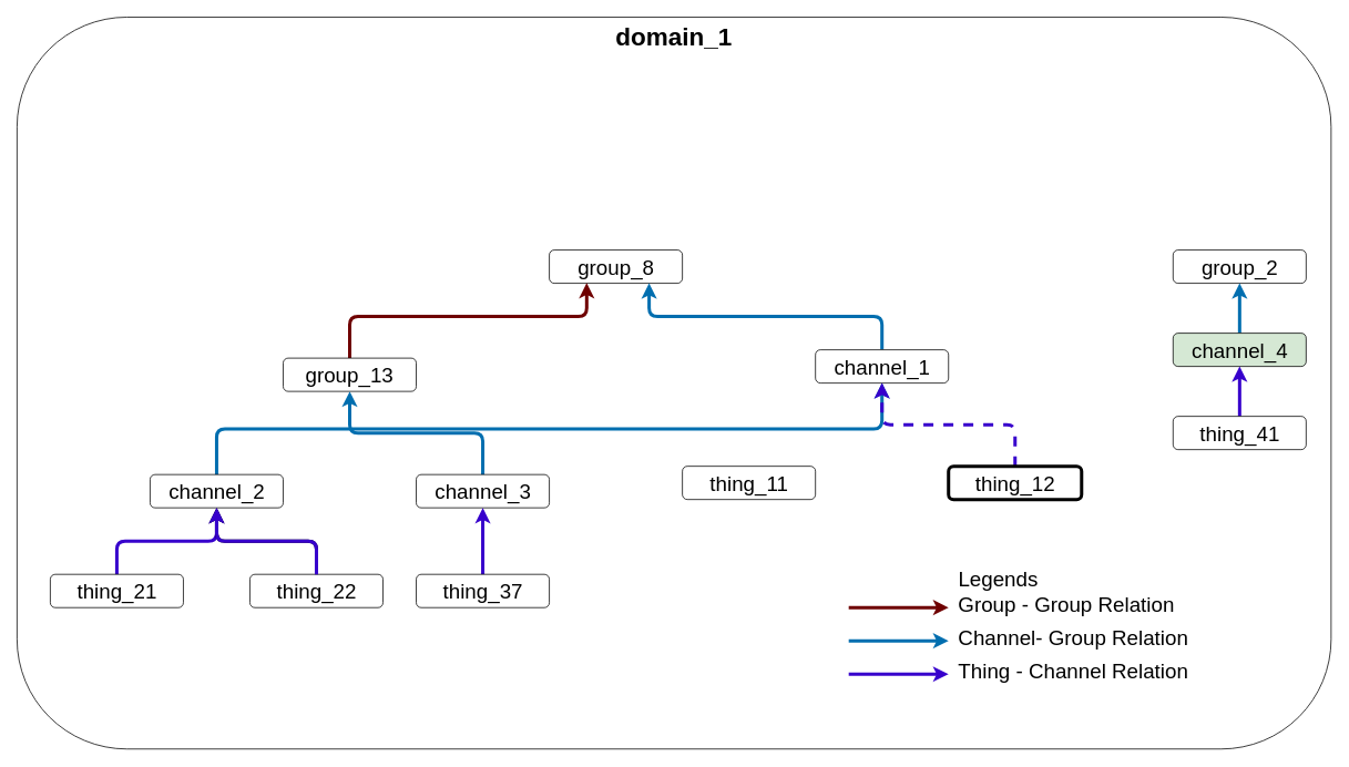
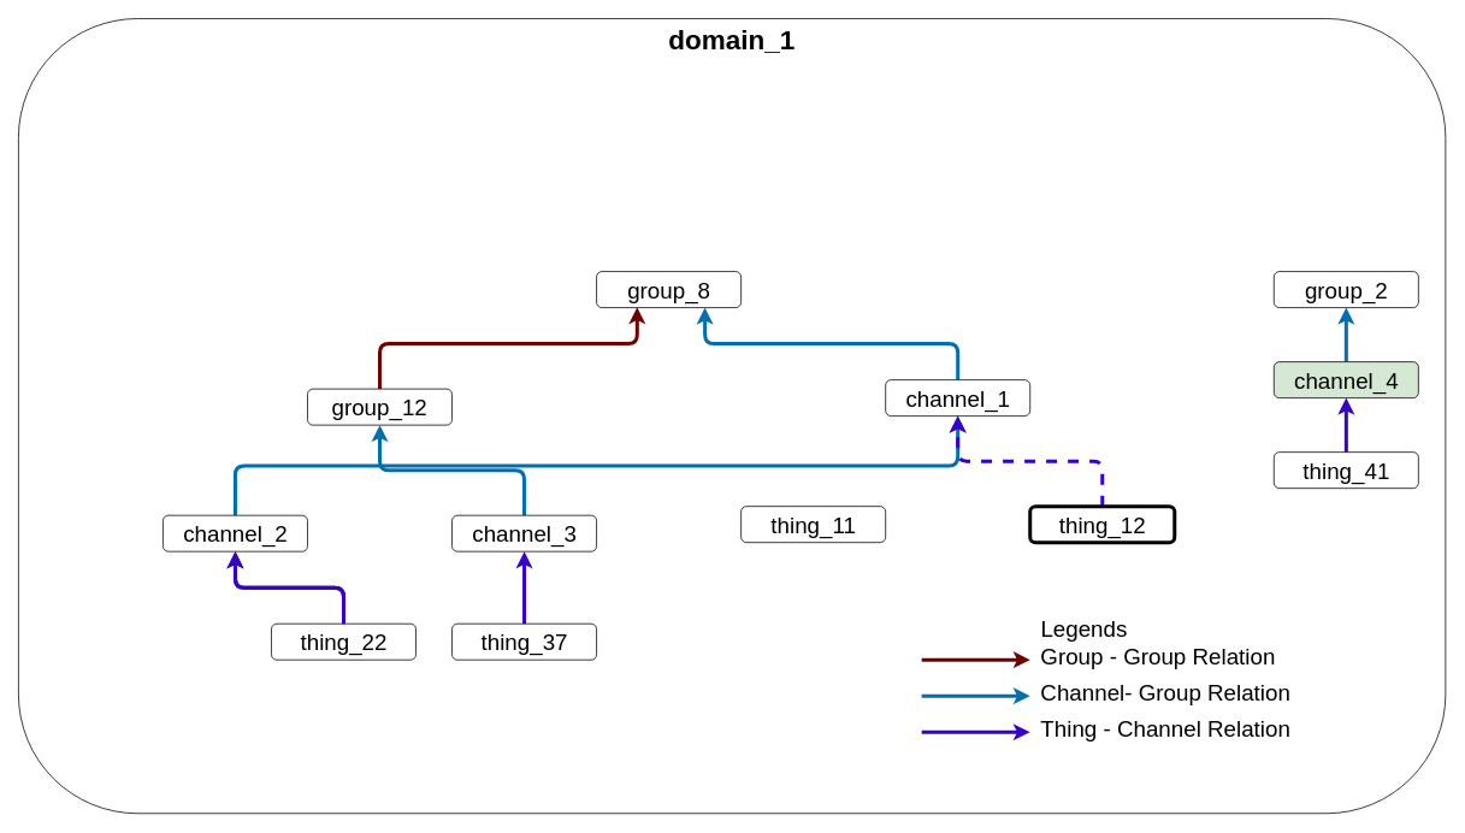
  <mxCell id="0" />
  <mxCell id="1" style="locked=1;" parent="0" />
  <mxCell id="2" value="Domain_1_container" style="locked=1;" parent="0" />
  <mxCell id="3" value="&lt;font style=&quot;font-size: 30px;&quot;&gt;&lt;b style=&quot;&quot;&gt;domain_1&lt;/b&gt;&lt;/font&gt;" style="rounded=1;whiteSpace=wrap;html=1;verticalAlign=top;" parent="2" vertex="1"><mxGeometry x="20" y="20" width="1580" height="880" as="geometry" /></mxCell>
  <mxCell id="4" value="Domain_1_entities" style="locked=1;" parent="0" />
  <mxCell id="5" value="group_8" style="rounded=1;html=1;fontSize=25;" parent="4" vertex="1"><mxGeometry x="660" y="300" width="160" height="40" as="geometry" /></mxCell>
  <mxCell id="6" style="edgeStyle=elbowEdgeStyle;rounded=1;elbow=vertical;html=1;entryX=0.281;entryY=0.988;entryDx=0;entryDy=0;fontSize=20;fillColor=#a20025;strokeColor=#6F0000;strokeWidth=4;entryPerimeter=0;" parent="4" source="7" target="5" edge="1"><mxGeometry relative="1" as="geometry"><Array as="points"><mxPoint x="580" y="380" /></Array></mxGeometry></mxCell>
- <mxCell id="7" value="group_13" style="rounded=1;whiteSpace=wrap;html=1;fontSize=25;" parent="4" vertex="1"><mxGeometry x="340" y="430" width="160" height="40" as="geometry" /></mxCell>
+ <mxCell id="7" value="group_12" style="rounded=1;whiteSpace=wrap;html=1;fontSize=25;" parent="4" vertex="1"><mxGeometry x="340" y="430" width="160" height="40" as="geometry" /></mxCell>
  <mxCell id="8" style="edgeStyle=elbowEdgeStyle;html=1;fontSize=20;elbow=vertical;fillColor=#1ba1e2;strokeColor=#006EAF;strokeWidth=4;" parent="4" source="9" target="13" edge="1"><mxGeometry relative="1" as="geometry" /></mxCell>
  <mxCell id="9" value="channel_2" style="rounded=1;html=1;fontSize=25;" parent="4" vertex="1"><mxGeometry x="180" y="570" width="160" height="40" as="geometry" /></mxCell>
  <mxCell id="10" style="edgeStyle=elbowEdgeStyle;rounded=1;elbow=vertical;html=1;fontSize=20;fillColor=#1ba1e2;strokeColor=#006EAF;strokeWidth=4;" parent="4" source="11" target="7" edge="1"><mxGeometry relative="1" as="geometry" /></mxCell>
  <mxCell id="11" value="channel_3" style="rounded=1;html=1;fontSize=25;" parent="4" vertex="1"><mxGeometry x="500" y="570" width="160" height="40" as="geometry" /></mxCell>
  <mxCell id="12" style="edgeStyle=elbowEdgeStyle;rounded=1;elbow=vertical;html=1;fontSize=20;fillColor=#1ba1e2;strokeColor=#006EAF;strokeWidth=4;entryX=0.75;entryY=1;entryDx=0;entryDy=0;" parent="4" source="13" target="5" edge="1"><mxGeometry relative="1" as="geometry"><mxPoint x="740" y="340" as="targetPoint" /></mxGeometry></mxCell>
  <mxCell id="13" value="channel_1" style="rounded=1;html=1;fontSize=25;" parent="4" vertex="1"><mxGeometry x="980" y="420" width="160" height="40" as="geometry" /></mxCell>
  <mxCell id="14" value="thing_11" style="rounded=1;html=1;fontSize=25;" parent="4" vertex="1"><mxGeometry x="820" y="560" width="160" height="40" as="geometry" /></mxCell>
  <mxCell id="15" style="edgeStyle=none;html=1;entryX=0.5;entryY=1;entryDx=0;entryDy=0;fontSize=20;fillColor=#6a00ff;strokeColor=#3700CC;strokeWidth=4;dashed=1;" parent="4" source="16" target="13" edge="1"><mxGeometry relative="1" as="geometry"><Array as="points"><mxPoint x="1220" y="510" /><mxPoint x="1060" y="510" /></Array></mxGeometry></mxCell>
  <mxCell id="16" value="thing_12" style="rounded=1;html=1;fontSize=25;strokeWidth=4;" parent="4" vertex="1"><mxGeometry x="1140" y="560" width="160" height="40" as="geometry" /></mxCell>
- <mxCell id="17" style="edgeStyle=elbowEdgeStyle;rounded=1;elbow=vertical;html=1;entryX=0.5;entryY=1;entryDx=0;entryDy=0;fontSize=20;strokeWidth=4;fillColor=#6a00ff;strokeColor=#3700CC;" parent="4" source="18" target="9" edge="1"><mxGeometry relative="1" as="geometry" /></mxCell>
- <mxCell id="18" value="thing_21" style="rounded=1;html=1;fontSize=25;" parent="4" vertex="1"><mxGeometry x="60" y="690" width="160" height="40" as="geometry" /></mxCell>
  <mxCell id="19" style="edgeStyle=elbowEdgeStyle;rounded=1;elbow=vertical;html=1;entryX=0.5;entryY=1;entryDx=0;entryDy=0;fontSize=20;strokeWidth=4;" parent="4" source="20" target="9" edge="1"><mxGeometry relative="1" as="geometry" /></mxCell>
  <mxCell id="20" value="thing_22" style="rounded=1;html=1;fontSize=25;" parent="4" vertex="1"><mxGeometry x="300" y="690" width="160" height="40" as="geometry" /></mxCell>
  <mxCell id="21" style="edgeStyle=elbowEdgeStyle;rounded=1;elbow=vertical;html=1;fontSize=20;fillColor=#6a00ff;strokeColor=#3700CC;strokeWidth=4;" parent="4" source="22" target="11" edge="1"><mxGeometry relative="1" as="geometry" /></mxCell>
  <mxCell id="22" value="thing_37" style="rounded=1;html=1;fontSize=25;" parent="4" vertex="1"><mxGeometry x="500" y="690" width="160" height="40" as="geometry" /></mxCell>
  <mxCell id="23" style="edgeStyle=elbowEdgeStyle;rounded=1;elbow=vertical;html=1;entryX=0.5;entryY=1;entryDx=0;entryDy=0;fontSize=20;fillColor=#6a00ff;strokeColor=#3700CC;strokeWidth=4;" parent="4" edge="1"><mxGeometry relative="1" as="geometry"><mxPoint x="380" y="690" as="sourcePoint" /><mxPoint x="260" y="610" as="targetPoint" /></mxGeometry></mxCell>
  <mxCell id="24" value="group_2" style="rounded=1;html=1;fontSize=25;" parent="4" vertex="1"><mxGeometry x="1410" y="300" width="160" height="40" as="geometry" /></mxCell>
  <mxCell id="25" style="edgeStyle=elbowEdgeStyle;rounded=1;elbow=vertical;html=1;strokeColor=#006EAF;fontSize=25;startArrow=none;startFill=0;endArrow=classic;endFill=1;fillColor=#1ba1e2;strokeWidth=4;" parent="4" source="26" target="24" edge="1"><mxGeometry relative="1" as="geometry" /></mxCell>
  <mxCell id="26" value="channel_4" style="rounded=1;html=1;fontSize=25;fillColor=#d5e8d4;" parent="4" vertex="1"><mxGeometry x="1410" y="400" width="160" height="40" as="geometry" /></mxCell>
  <mxCell id="27" style="edgeStyle=elbowEdgeStyle;rounded=1;elbow=vertical;html=1;entryX=0.5;entryY=1;entryDx=0;entryDy=0;strokeColor=#3700CC;fontSize=25;startArrow=none;startFill=0;endArrow=classic;endFill=1;fillColor=#6a00ff;strokeWidth=4;" parent="4" source="28" target="26" edge="1"><mxGeometry relative="1" as="geometry" /></mxCell>
  <mxCell id="28" value="thing_41" style="rounded=1;html=1;fontSize=25;" parent="4" vertex="1"><mxGeometry x="1410" y="500" width="160" height="40" as="geometry" /></mxCell>
  <mxCell id="29" value="Domain_1_Users" style="locked=1;" parent="0" />
  <mxCell id="30" value="Legends" style="locked=1;" parent="0" />
  <mxCell id="31" value="Legends" style="text;html=1;strokeColor=none;fillColor=none;align=center;verticalAlign=middle;whiteSpace=wrap;rounded=0;fontSize=25;" parent="30" vertex="1"><mxGeometry x="1125" y="680" width="150" height="30" as="geometry" /></mxCell>
  <mxCell id="32" value="" style="endArrow=none;startArrow=classic;html=1;rounded=1;strokeColor=#6F0000;fontSize=25;startFill=1;endFill=0;fillColor=#a20025;strokeWidth=4;" parent="30" edge="1"><mxGeometry width="50" height="50" relative="1" as="geometry"><mxPoint x="1140" y="730" as="sourcePoint" /><mxPoint x="1020" y="730" as="targetPoint" /></mxGeometry></mxCell>
  <mxCell id="33" value="" style="endArrow=none;startArrow=classic;html=1;rounded=1;strokeColor=#006EAF;fontSize=25;startFill=1;endFill=0;fillColor=#1ba1e2;strokeWidth=4;" parent="30" edge="1"><mxGeometry width="50" height="50" relative="1" as="geometry"><mxPoint x="1140" y="770" as="sourcePoint" /><mxPoint x="1020" y="770" as="targetPoint" /></mxGeometry></mxCell>
  <mxCell id="34" value="" style="endArrow=none;startArrow=classic;html=1;rounded=1;strokeColor=#3700CC;fontSize=25;startFill=1;endFill=0;fillColor=#6a00ff;strokeWidth=4;" parent="30" edge="1"><mxGeometry width="50" height="50" relative="1" as="geometry"><mxPoint x="1140" y="810" as="sourcePoint" /><mxPoint x="1020" y="810" as="targetPoint" /></mxGeometry></mxCell>
  <mxCell id="35" value="Group - Group Relation" style="text;html=1;strokeColor=none;fillColor=none;align=left;verticalAlign=middle;whiteSpace=wrap;rounded=0;fontSize=25;" parent="30" vertex="1"><mxGeometry x="1150" y="710" width="300" height="30" as="geometry" /></mxCell>
  <mxCell id="36" value="Channel- Group Relation" style="text;html=1;strokeColor=none;fillColor=none;align=left;verticalAlign=middle;whiteSpace=wrap;rounded=0;fontSize=25;" parent="30" vertex="1"><mxGeometry x="1150" y="750" width="300" height="30" as="geometry" /></mxCell>
  <mxCell id="37" value="Thing - Channel Relation" style="text;html=1;strokeColor=none;fillColor=none;align=left;verticalAlign=middle;whiteSpace=wrap;rounded=0;fontSize=25;" parent="30" vertex="1"><mxGeometry x="1150" y="790" width="300" height="30" as="geometry" /></mxCell>
